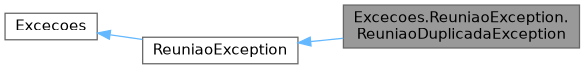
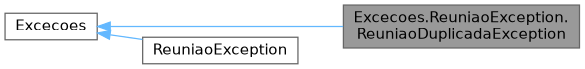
  digraph {
    rankdir=LR
    node [color=gray40 fillcolor=white fontname=Helvetica fontsize=12 shape=box style=filled]
    edge [color=steelblue1 dir=back fontname=Helvetica fontsize=12 labelfontname=Helvetica labelfontsize=10 style=solid]
    n1 [fillcolor=grey60 fontcolor=black height=0.2 label="Excecoes.ReuniaoException.\lReuniaoDuplicadaException" width=0.4]
    n2 [height=0.2 label=ReuniaoException width=0.4]
    n3 [height=0.2 label=Excecoes width=0.4]
-   n2 -> n1
+   n3 -> n1
    n3 -> n2
  }
